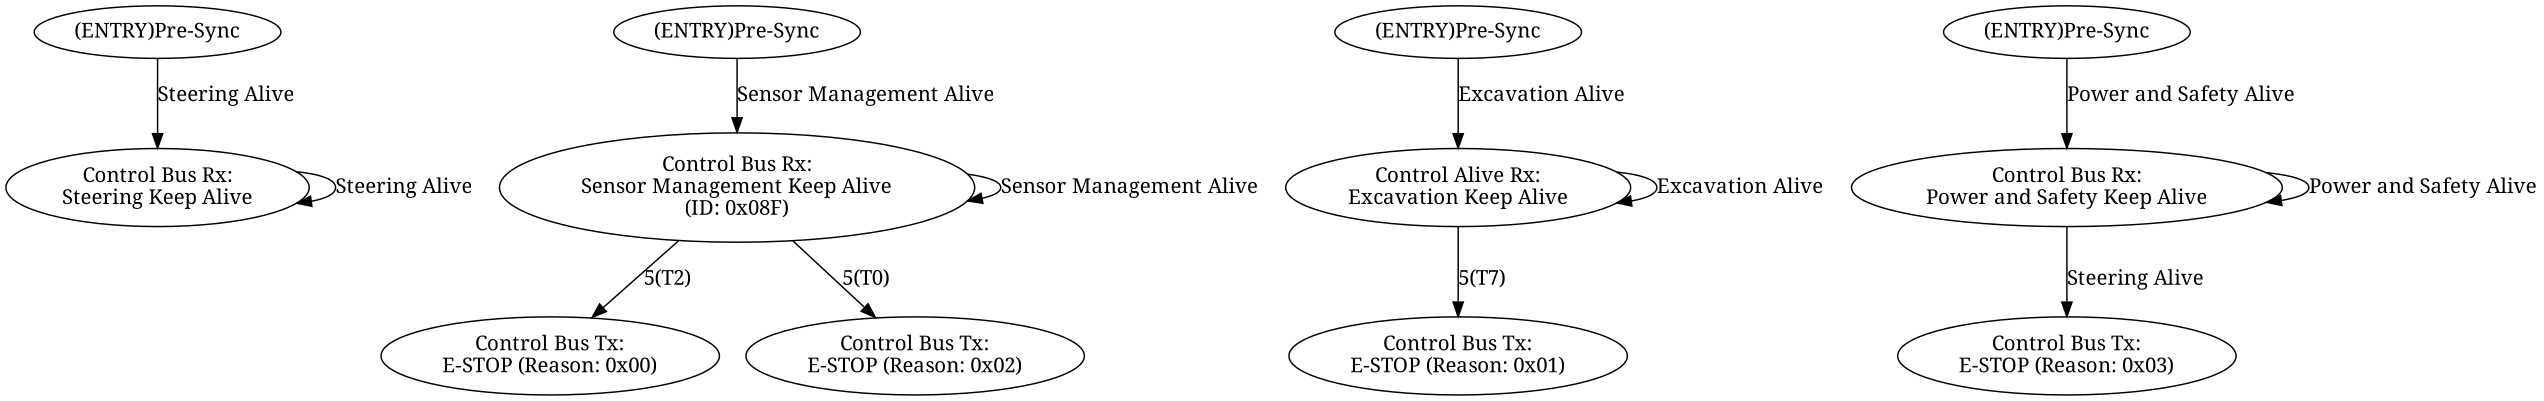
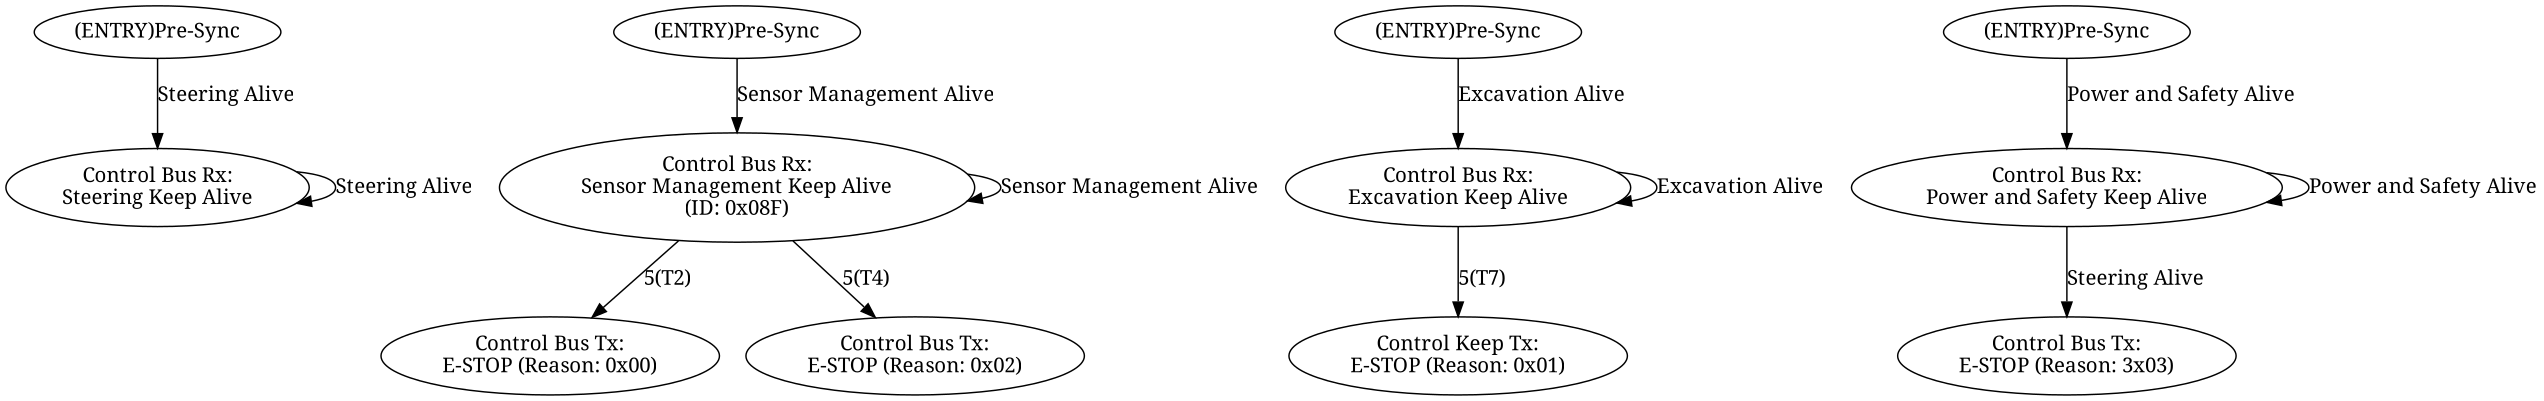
  digraph {
    fontname="Noto Serif"
    node [fontname="Noto Serif"]
    edge [fontname="Noto Serif"]
    n1 [label="(ENTRY)Pre-Sync"]
    n2 [label="Control Bus Rx:\nSteering Keep Alive"]
    n3 [label="Control Bus Tx:\nE-STOP (Reason: 0x00)"]
    n4 [label="(ENTRY)Pre-Sync"]
-   n5 [label="Control Alive Rx:\nExcavation Keep Alive"]
-   n6 [label="Control Bus Tx:\nE-STOP (Reason: 0x01)"]
+   n5 [label="Control Bus Rx:\nExcavation Keep Alive"]
+   n6 [label="Control Keep Tx:\nE-STOP (Reason: 0x01)"]
    n7 [label="(ENTRY)Pre-Sync"]
    n8 [label="Control Bus Rx:\nSensor Management Keep Alive\n(ID: 0x08F)"]
    n9 [label="Control Bus Tx:\nE-STOP (Reason: 0x02)"]
    n10 [label="(ENTRY)Pre-Sync"]
    n11 [label="Control Bus Rx:\nPower and Safety Keep Alive"]
-   n12 [label="Control Bus Tx:\nE-STOP (Reason: 0x03)"]
+   n12 [label="Control Bus Tx:\nE-STOP (Reason: 3x03)"]
    n1 -> n2 [label="Steering Alive"]
    n2 -> n2 [label="Steering Alive"]
    n4 -> n5 [label="Excavation Alive"]
    n5 -> n5 [label="Excavation Alive"]
    n5 -> n6 [label="5(T7)"]
    n7 -> n8 [label="Sensor Management Alive"]
    n8 -> n3 [label="5(T2)"]
    n8 -> n8 [label="Sensor Management Alive"]
-   n8 -> n9 [label="5(T0)"]
+   n8 -> n9 [label="5(T4)"]
    n10 -> n11 [label="Power and Safety Alive"]
    n11 -> n11 [label="Power and Safety Alive"]
    n11 -> n12 [label="Steering Alive"]
  }
